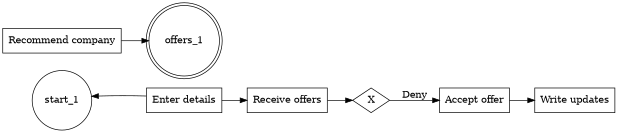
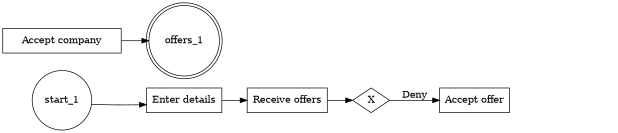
  digraph {
    rankdir=LR
    node [shape=rectangle]
    start_1 [shape=circle]
    "Enter details"
    "Receive offers"
    n4 [label=offers_1 shape=doublecircle]
    n5 [label=X shape=diamond]
    "Accept offer"
-   "Write updates"
-   "Recommend company"
-   "Enter details" -> start_1
+   "Recommend company" [label="Accept company"]
+   start_1 -> "Enter details"
    "Enter details" -> "Receive offers"
    "Receive offers" -> n5
    n5 -> "Accept offer" [label=Deny]
-   "Accept offer" -> "Write updates"
    "Recommend company" -> n4
  }
